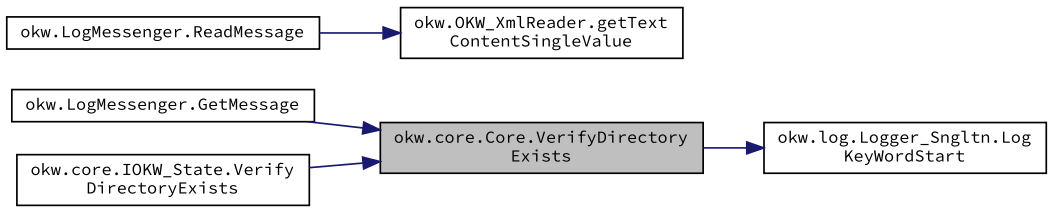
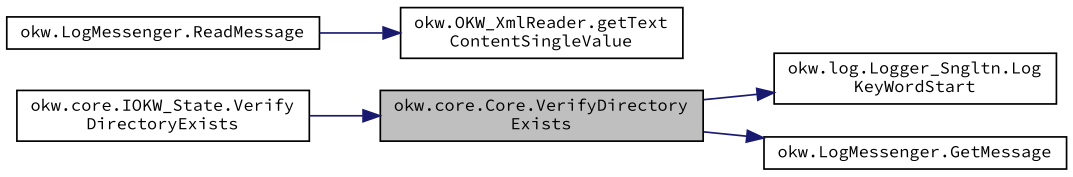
  digraph {
    fontname="Source Code Pro"
    rankdir=LR
    node [color=black fillcolor=white fontname="Source Code Pro" fontsize=10 shape=record style=filled]
    edge [color=midnightblue fontname="Source Code Pro" fontsize=10 labelfontname=Helvetica labelfontsize=10 style=solid]
    n1 [fillcolor=grey75 fontcolor=black height=0.2 label="okw.core.Core.VerifyDirectory\lExists" width=0.4]
    n2 [height=0.2 label="okw.log.Logger_Sngltn.Log\lKeyWordStart" width=0.4]
    n3 [height=0.2 label="okw.LogMessenger.GetMessage" width=0.4]
    n4 [height=0.2 label="okw.core.IOKW_State.Verify\lDirectoryExists" width=0.4]
    n5 [height=0.2 label="okw.LogMessenger.ReadMessage" width=0.4]
    n6 [height=0.2 label="okw.OKW_XmlReader.getText\lContentSingleValue" width=0.4]
    n1 -> n2
-   n3 -> n1
+   n1 -> n3
    n4 -> n1
    n5 -> n6
  }
